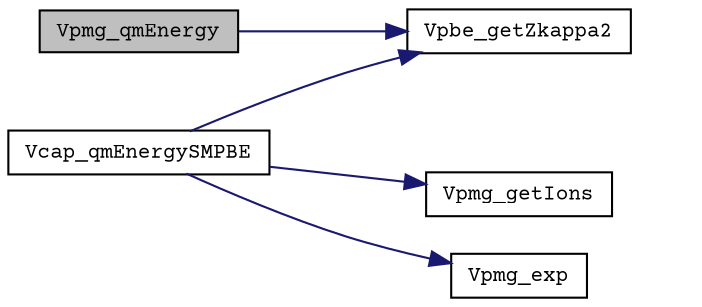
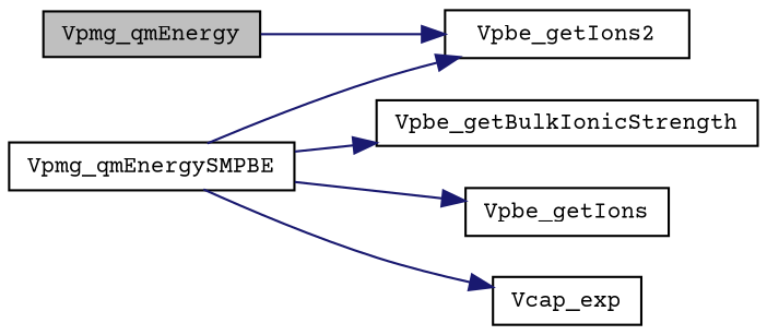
  digraph {
    fontname="Courier Prime"
    rankdir=LR
    node [color=black fillcolor=white fontname="Courier Prime" fontsize=10 shape=record style=filled]
    edge [color=midnightblue fontname="Courier Prime" fontsize=10 labelfontname=FreeSans labelfontsize=10 style=solid]
    n1 [fillcolor=grey75 fontcolor=black height=0.2 label=Vpmg_qmEnergy width=0.4]
-   n2 [height=0.2 label=Vpbe_getZkappa2 width=0.4]
-   n3 [height=0.2 label=Vcap_qmEnergySMPBE width=0.4]
-   n5 [height=0.2 label=Vpmg_getIons width=0.4]
-   n6 [height=0.2 label=Vpmg_exp width=0.4]
+   n2 [height=0.2 label=Vpbe_getIons2 width=0.4]
+   n3 [height=0.2 label=Vpmg_qmEnergySMPBE width=0.4]
+   n4 [height=0.2 label=Vpbe_getBulkIonicStrength width=0.4]
+   n5 [height=0.2 label=Vpbe_getIons width=0.4]
+   n6 [height=0.2 label=Vcap_exp width=0.4]
    n1 -> n2
    n3 -> n2
+   n3 -> n4
    n3 -> n5
    n3 -> n6
  }
